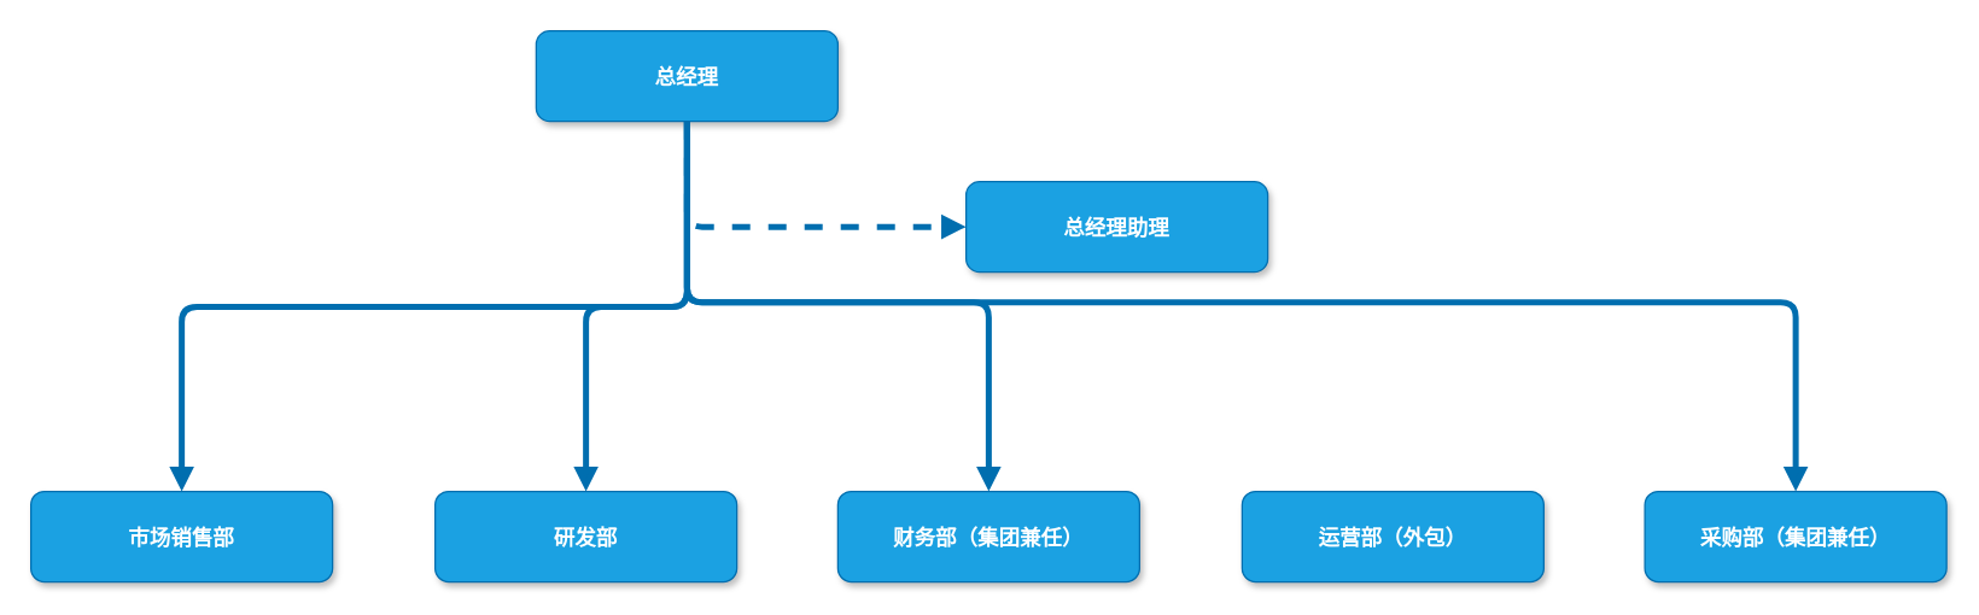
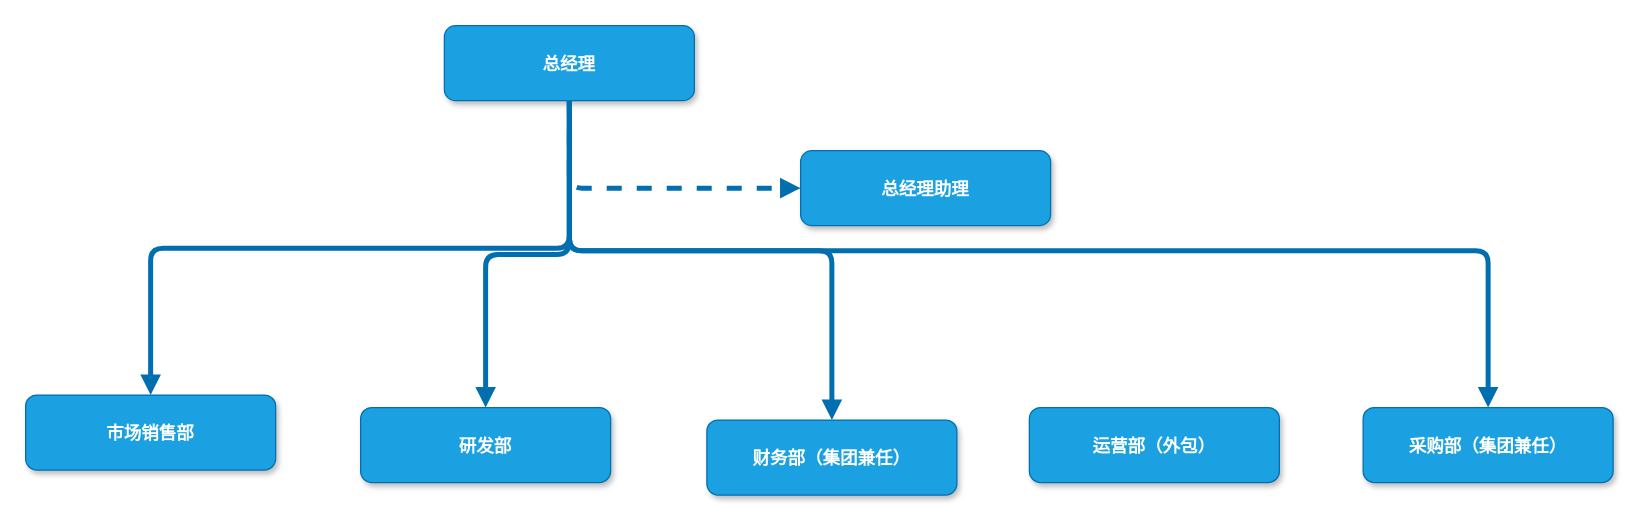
  <mxCell id="0" />
  <mxCell id="1" parent="0" />
  <mxCell id="2" value="总经理" style="rounded=1;fillColor=#1ba1e2;strokeColor=#006EAF;shadow=1;fontStyle=1;fontColor=#ffffff;fontSize=14;" parent="1" vertex="1"><mxGeometry x="355" y="20" width="200" height="60" as="geometry" /></mxCell>
  <mxCell id="3" value="运营部（外包）" style="rounded=1;fillColor=#1ba1e2;strokeColor=#006EAF;shadow=1;fontStyle=1;fontColor=#ffffff;fontSize=14;" parent="1" vertex="1"><mxGeometry x="823" y="325.5" width="200" height="60" as="geometry" /></mxCell>
- <mxCell id="4" value="市场销售部" style="rounded=1;fillColor=#1ba1e2;strokeColor=#006EAF;shadow=1;fontStyle=1;fontColor=#ffffff;fontSize=14;" parent="1" vertex="1"><mxGeometry x="20" y="325.5" width="200" height="60" as="geometry" /></mxCell>
+ <mxCell id="4" value="市场销售部" style="rounded=1;fillColor=#1ba1e2;strokeColor=#006EAF;shadow=1;fontStyle=1;fontColor=#ffffff;fontSize=14;" parent="1" vertex="1"><mxGeometry x="20" y="315.5" width="200" height="60" as="geometry" /></mxCell>
  <mxCell id="5" value="研发部" style="rounded=1;fillColor=#1ba1e2;strokeColor=#006EAF;shadow=1;fontStyle=1;fontColor=#ffffff;fontSize=14;" parent="1" vertex="1"><mxGeometry x="288" y="325.5" width="200" height="60" as="geometry" /></mxCell>
  <mxCell id="6" value="总经理助理" style="rounded=1;fillColor=#1ba1e2;strokeColor=#006EAF;shadow=1;fontStyle=1;fontColor=#ffffff;fontSize=14;" parent="1" vertex="1"><mxGeometry x="640" y="120" width="200" height="60" as="geometry" /></mxCell>
  <mxCell id="7" value="" style="edgeStyle=elbowEdgeStyle;elbow=vertical;strokeWidth=4;endArrow=block;endFill=1;fontStyle=1;strokeColor=#006EAF;exitX=0.5;exitY=1;exitDx=0;exitDy=0;fillColor=#1ba1e2;" parent="1" source="2" target="4" edge="1"><mxGeometry x="22" y="165.5" width="100" height="100" as="geometry"><mxPoint x="452" y="140" as="sourcePoint" /><mxPoint x="-198" y="35.5" as="targetPoint" /></mxGeometry></mxCell>
  <mxCell id="8" value="" style="edgeStyle=elbowEdgeStyle;elbow=vertical;strokeWidth=4;endArrow=block;endFill=1;fontStyle=1;dashed=1;strokeColor=#006EAF;fillColor=#1ba1e2;" parent="1" source="2" target="6" edge="1"><mxGeometry x="22" y="165.5" width="100" height="100" as="geometry"><mxPoint x="-298" y="135.5" as="sourcePoint" /><mxPoint x="-198" y="35.5" as="targetPoint" /><Array as="points"><mxPoint x="610" y="150" /><mxPoint x="742" y="165.5" /></Array></mxGeometry></mxCell>
- <mxCell id="9" value="财务部（集团兼任）" style="rounded=1;fillColor=#1ba1e2;strokeColor=#006EAF;shadow=1;fontStyle=1;fontColor=#ffffff;fontSize=14;" vertex="1" parent="1"><mxGeometry x="555" y="325.5" width="200" height="60" as="geometry" /></mxCell>
+ <mxCell id="9" value="财务部（集团兼任）" style="rounded=1;fillColor=#1ba1e2;strokeColor=#006EAF;shadow=1;fontStyle=1;fontColor=#ffffff;fontSize=14;" vertex="1" parent="1"><mxGeometry x="565" y="335.5" width="200" height="60" as="geometry" /></mxCell>
  <mxCell id="10" value="采购部（集团兼任）" style="rounded=1;fillColor=#1ba1e2;strokeColor=#006EAF;shadow=1;fontStyle=1;fontColor=#ffffff;fontSize=14;" vertex="1" parent="1"><mxGeometry x="1090" y="325.5" width="200" height="60" as="geometry" /></mxCell>
  <mxCell id="11" value="" style="edgeStyle=elbowEdgeStyle;elbow=vertical;strokeWidth=4;endArrow=block;endFill=1;fontStyle=1;strokeColor=#006EAF;entryX=0.5;entryY=0;entryDx=0;entryDy=0;exitX=0.5;exitY=1;exitDx=0;exitDy=0;fillColor=#1ba1e2;" edge="1" parent="1" source="2" target="9"><mxGeometry x="32" y="175.5" width="100" height="100" as="geometry"><mxPoint x="450" y="130" as="sourcePoint" /><mxPoint x="933" y="335.5" as="targetPoint" /><Array as="points"><mxPoint x="560" y="200" /></Array></mxGeometry></mxCell>
  <mxCell id="12" value="" style="edgeStyle=elbowEdgeStyle;elbow=vertical;strokeWidth=4;endArrow=block;endFill=1;fontStyle=1;strokeColor=#006EAF;exitX=0.5;exitY=1;exitDx=0;exitDy=0;fillColor=#1ba1e2;" edge="1" parent="1" source="2" target="10"><mxGeometry x="42" y="185.5" width="100" height="100" as="geometry"><mxPoint x="450" y="130" as="sourcePoint" /><mxPoint x="665" y="335.5" as="targetPoint" /><Array as="points"><mxPoint x="820" y="200" /></Array></mxGeometry></mxCell>
  <mxCell id="13" value="" style="edgeStyle=elbowEdgeStyle;elbow=vertical;strokeWidth=4;endArrow=block;endFill=1;fontStyle=1;strokeColor=#006EAF;exitX=0.5;exitY=1;exitDx=0;exitDy=0;fillColor=#1ba1e2;" edge="1" parent="1" source="2" target="5"><mxGeometry x="32" y="175.5" width="100" height="100" as="geometry"><mxPoint x="465" y="90" as="sourcePoint" /><mxPoint x="130" y="335.5" as="targetPoint" /></mxGeometry></mxCell>
